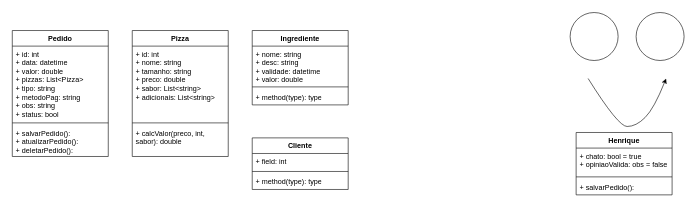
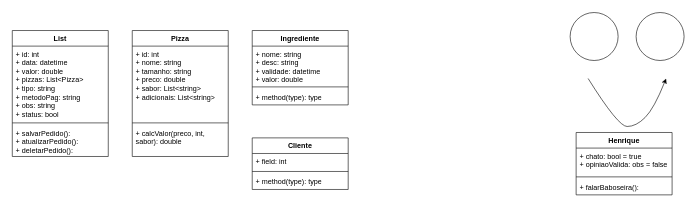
  <mxCell id="0" />
  <mxCell id="1" parent="0" />
  <mxCell id="2" value="Cliente" style="swimlane;fontStyle=1;align=center;verticalAlign=top;childLayout=stackLayout;horizontal=1;startSize=26;horizontalStack=0;resizeParent=1;resizeParentMax=0;resizeLast=0;collapsible=1;marginBottom=0;whiteSpace=wrap;html=1;" parent="1" vertex="1"><mxGeometry x="420" y="229" width="160" height="86" as="geometry" /></mxCell>
  <mxCell id="3" value="+ field: int" style="text;strokeColor=none;fillColor=none;align=left;verticalAlign=top;spacingLeft=4;spacingRight=4;overflow=hidden;rotatable=0;points=[[0,0.5],[1,0.5]];portConstraint=eastwest;whiteSpace=wrap;html=1;" parent="2" vertex="1"><mxGeometry y="26" width="160" height="26" as="geometry" /></mxCell>
  <mxCell id="4" value="" style="line;strokeWidth=1;fillColor=none;align=left;verticalAlign=middle;spacingTop=-1;spacingLeft=3;spacingRight=3;rotatable=0;labelPosition=right;points=[];portConstraint=eastwest;strokeColor=inherit;" parent="2" vertex="1"><mxGeometry y="52" width="160" height="8" as="geometry" /></mxCell>
  <mxCell id="5" value="+ method(type): type" style="text;strokeColor=none;fillColor=none;align=left;verticalAlign=top;spacingLeft=4;spacingRight=4;overflow=hidden;rotatable=0;points=[[0,0.5],[1,0.5]];portConstraint=eastwest;whiteSpace=wrap;html=1;" parent="2" vertex="1"><mxGeometry y="60" width="160" height="26" as="geometry" /></mxCell>
  <mxCell id="6" value="Pizza" style="swimlane;fontStyle=1;align=center;verticalAlign=top;childLayout=stackLayout;horizontal=1;startSize=26;horizontalStack=0;resizeParent=1;resizeParentMax=0;resizeLast=0;collapsible=1;marginBottom=0;whiteSpace=wrap;html=1;" parent="1" vertex="1"><mxGeometry x="220" y="50" width="160" height="210" as="geometry" /></mxCell>
  <mxCell id="7" value="&lt;div&gt;+ id: int&lt;/div&gt;&lt;div&gt;+ nome: string&lt;/div&gt;+ tamanho: string&lt;div&gt;+ preco: double&lt;/div&gt;&lt;div&gt;+ sabor: List&amp;lt;string&amp;gt;&lt;/div&gt;&lt;div&gt;+ adicionais: List&amp;lt;string&amp;gt;&lt;/div&gt;&lt;div&gt;&lt;br&gt;&lt;/div&gt;" style="text;strokeColor=none;fillColor=none;align=left;verticalAlign=top;spacingLeft=4;spacingRight=4;overflow=hidden;rotatable=0;points=[[0,0.5],[1,0.5]];portConstraint=eastwest;whiteSpace=wrap;html=1;" parent="6" vertex="1"><mxGeometry y="26" width="160" height="124" as="geometry" /></mxCell>
  <mxCell id="8" value="" style="line;strokeWidth=1;fillColor=none;align=left;verticalAlign=middle;spacingTop=-1;spacingLeft=3;spacingRight=3;rotatable=0;labelPosition=right;points=[];portConstraint=eastwest;strokeColor=inherit;" parent="6" vertex="1"><mxGeometry y="150" width="160" height="8" as="geometry" /></mxCell>
  <mxCell id="9" value="+ calcValor(preco, int, sabor): double" style="text;strokeColor=none;fillColor=none;align=left;verticalAlign=top;spacingLeft=4;spacingRight=4;overflow=hidden;rotatable=0;points=[[0,0.5],[1,0.5]];portConstraint=eastwest;whiteSpace=wrap;html=1;" parent="6" vertex="1"><mxGeometry y="158" width="160" height="52" as="geometry" /></mxCell>
  <mxCell id="10" value="Ingrediente" style="swimlane;fontStyle=1;align=center;verticalAlign=top;childLayout=stackLayout;horizontal=1;startSize=26;horizontalStack=0;resizeParent=1;resizeParentMax=0;resizeLast=0;collapsible=1;marginBottom=0;whiteSpace=wrap;html=1;" parent="1" vertex="1"><mxGeometry x="420" y="50" width="160" height="124" as="geometry" /></mxCell>
  <mxCell id="11" value="&lt;div&gt;+ nome: string&lt;/div&gt;+ desc: string&amp;nbsp;&lt;div&gt;+ validade: datetime&lt;/div&gt;&lt;div&gt;+ valor: double&lt;/div&gt;" style="text;strokeColor=none;fillColor=none;align=left;verticalAlign=top;spacingLeft=4;spacingRight=4;overflow=hidden;rotatable=0;points=[[0,0.5],[1,0.5]];portConstraint=eastwest;whiteSpace=wrap;html=1;" parent="10" vertex="1"><mxGeometry y="26" width="160" height="64" as="geometry" /></mxCell>
  <mxCell id="12" value="" style="line;strokeWidth=1;fillColor=none;align=left;verticalAlign=middle;spacingTop=-1;spacingLeft=3;spacingRight=3;rotatable=0;labelPosition=right;points=[];portConstraint=eastwest;strokeColor=inherit;" parent="10" vertex="1"><mxGeometry y="90" width="160" height="8" as="geometry" /></mxCell>
  <mxCell id="13" value="+ method(type): type" style="text;strokeColor=none;fillColor=none;align=left;verticalAlign=top;spacingLeft=4;spacingRight=4;overflow=hidden;rotatable=0;points=[[0,0.5],[1,0.5]];portConstraint=eastwest;whiteSpace=wrap;html=1;" parent="10" vertex="1"><mxGeometry y="98" width="160" height="26" as="geometry" /></mxCell>
- <mxCell id="14" value="Pedido" style="swimlane;fontStyle=1;align=center;verticalAlign=top;childLayout=stackLayout;horizontal=1;startSize=26;horizontalStack=0;resizeParent=1;resizeParentMax=0;resizeLast=0;collapsible=1;marginBottom=0;whiteSpace=wrap;html=1;" parent="1" vertex="1"><mxGeometry x="20" y="50" width="160" height="210" as="geometry" /></mxCell>
+ <mxCell id="14" value="List" style="swimlane;fontStyle=1;align=center;verticalAlign=top;childLayout=stackLayout;horizontal=1;startSize=26;horizontalStack=0;resizeParent=1;resizeParentMax=0;resizeLast=0;collapsible=1;marginBottom=0;whiteSpace=wrap;html=1;" parent="1" vertex="1"><mxGeometry x="20" y="50" width="160" height="210" as="geometry" /></mxCell>
  <mxCell id="15" value="+ id: int&lt;div&gt;+ data: datetime&lt;/div&gt;&lt;div&gt;+ valor: double&lt;/div&gt;&lt;div&gt;+ pizzas: List&amp;lt;Pizza&amp;gt;&amp;nbsp;&lt;/div&gt;&lt;div&gt;+ tipo: string&lt;/div&gt;&lt;div&gt;+ metodoPag: string&lt;/div&gt;&lt;div&gt;+ obs: string&amp;nbsp;&lt;/div&gt;&lt;div&gt;+ status: bool&lt;/div&gt;" style="text;strokeColor=none;fillColor=none;align=left;verticalAlign=top;spacingLeft=4;spacingRight=4;overflow=hidden;rotatable=0;points=[[0,0.5],[1,0.5]];portConstraint=eastwest;whiteSpace=wrap;html=1;" parent="14" vertex="1"><mxGeometry y="26" width="160" height="124" as="geometry" /></mxCell>
  <mxCell id="16" value="" style="line;strokeWidth=1;fillColor=none;align=left;verticalAlign=middle;spacingTop=-1;spacingLeft=3;spacingRight=3;rotatable=0;labelPosition=right;points=[];portConstraint=eastwest;strokeColor=inherit;" parent="14" vertex="1"><mxGeometry y="150" width="160" height="8" as="geometry" /></mxCell>
  <mxCell id="17" value="+ salvarPedido():&lt;div&gt;+ atualizarPedido():&lt;br&gt;&lt;/div&gt;&lt;div&gt;+ deletarPedido():&lt;br&gt;&lt;/div&gt;" style="text;strokeColor=none;fillColor=none;align=left;verticalAlign=top;spacingLeft=4;spacingRight=4;overflow=hidden;rotatable=0;points=[[0,0.5],[1,0.5]];portConstraint=eastwest;whiteSpace=wrap;html=1;" parent="14" vertex="1"><mxGeometry y="158" width="160" height="52" as="geometry" /></mxCell>
  <mxCell id="18" value="" style="curved=1;endArrow=classic;html=1;rounded=0;" parent="1" edge="1"><mxGeometry width="50" height="50" relative="1" as="geometry"><mxPoint x="980" y="130" as="sourcePoint" /><mxPoint x="1110" y="130" as="targetPoint" /><Array as="points"><mxPoint x="1030" y="210" /><mxPoint x="1060" y="210" /><mxPoint x="1090" y="180" /></Array></mxGeometry></mxCell>
  <mxCell id="19" value="" style="ellipse;whiteSpace=wrap;html=1;aspect=fixed;" parent="1" vertex="1"><mxGeometry x="950" y="20" width="80" height="80" as="geometry" /></mxCell>
  <mxCell id="20" value="" style="ellipse;whiteSpace=wrap;html=1;aspect=fixed;" parent="1" vertex="1"><mxGeometry x="1060" y="20" width="80" height="80" as="geometry" /></mxCell>
  <mxCell id="21" value="Henrique" style="swimlane;fontStyle=1;align=center;verticalAlign=top;childLayout=stackLayout;horizontal=1;startSize=26;horizontalStack=0;resizeParent=1;resizeParentMax=0;resizeLast=0;collapsible=1;marginBottom=0;whiteSpace=wrap;html=1;" parent="1" vertex="1"><mxGeometry x="960" y="220" width="160" height="104" as="geometry" /></mxCell>
  <mxCell id="22" value="+ chato: bool = true&lt;div&gt;+ opiniaoValida: obs = false&lt;/div&gt;" style="text;strokeColor=none;fillColor=none;align=left;verticalAlign=top;spacingLeft=4;spacingRight=4;overflow=hidden;rotatable=0;points=[[0,0.5],[1,0.5]];portConstraint=eastwest;whiteSpace=wrap;html=1;" parent="21" vertex="1"><mxGeometry y="26" width="160" height="44" as="geometry" /></mxCell>
  <mxCell id="23" value="" style="line;strokeWidth=1;fillColor=none;align=left;verticalAlign=middle;spacingTop=-1;spacingLeft=3;spacingRight=3;rotatable=0;labelPosition=right;points=[];portConstraint=eastwest;strokeColor=inherit;" parent="21" vertex="1"><mxGeometry y="70" width="160" height="8" as="geometry" /></mxCell>
- <mxCell id="24" value="+ salvarPedido():&amp;nbsp;" style="text;strokeColor=none;fillColor=none;align=left;verticalAlign=top;spacingLeft=4;spacingRight=4;overflow=hidden;rotatable=0;points=[[0,0.5],[1,0.5]];portConstraint=eastwest;whiteSpace=wrap;html=1;" parent="21" vertex="1"><mxGeometry y="78" width="160" height="26" as="geometry" /></mxCell>
+ <mxCell id="24" value="+ falarBaboseira():&amp;nbsp;" style="text;strokeColor=none;fillColor=none;align=left;verticalAlign=top;spacingLeft=4;spacingRight=4;overflow=hidden;rotatable=0;points=[[0,0.5],[1,0.5]];portConstraint=eastwest;whiteSpace=wrap;html=1;" parent="21" vertex="1"><mxGeometry y="78" width="160" height="26" as="geometry" /></mxCell>
